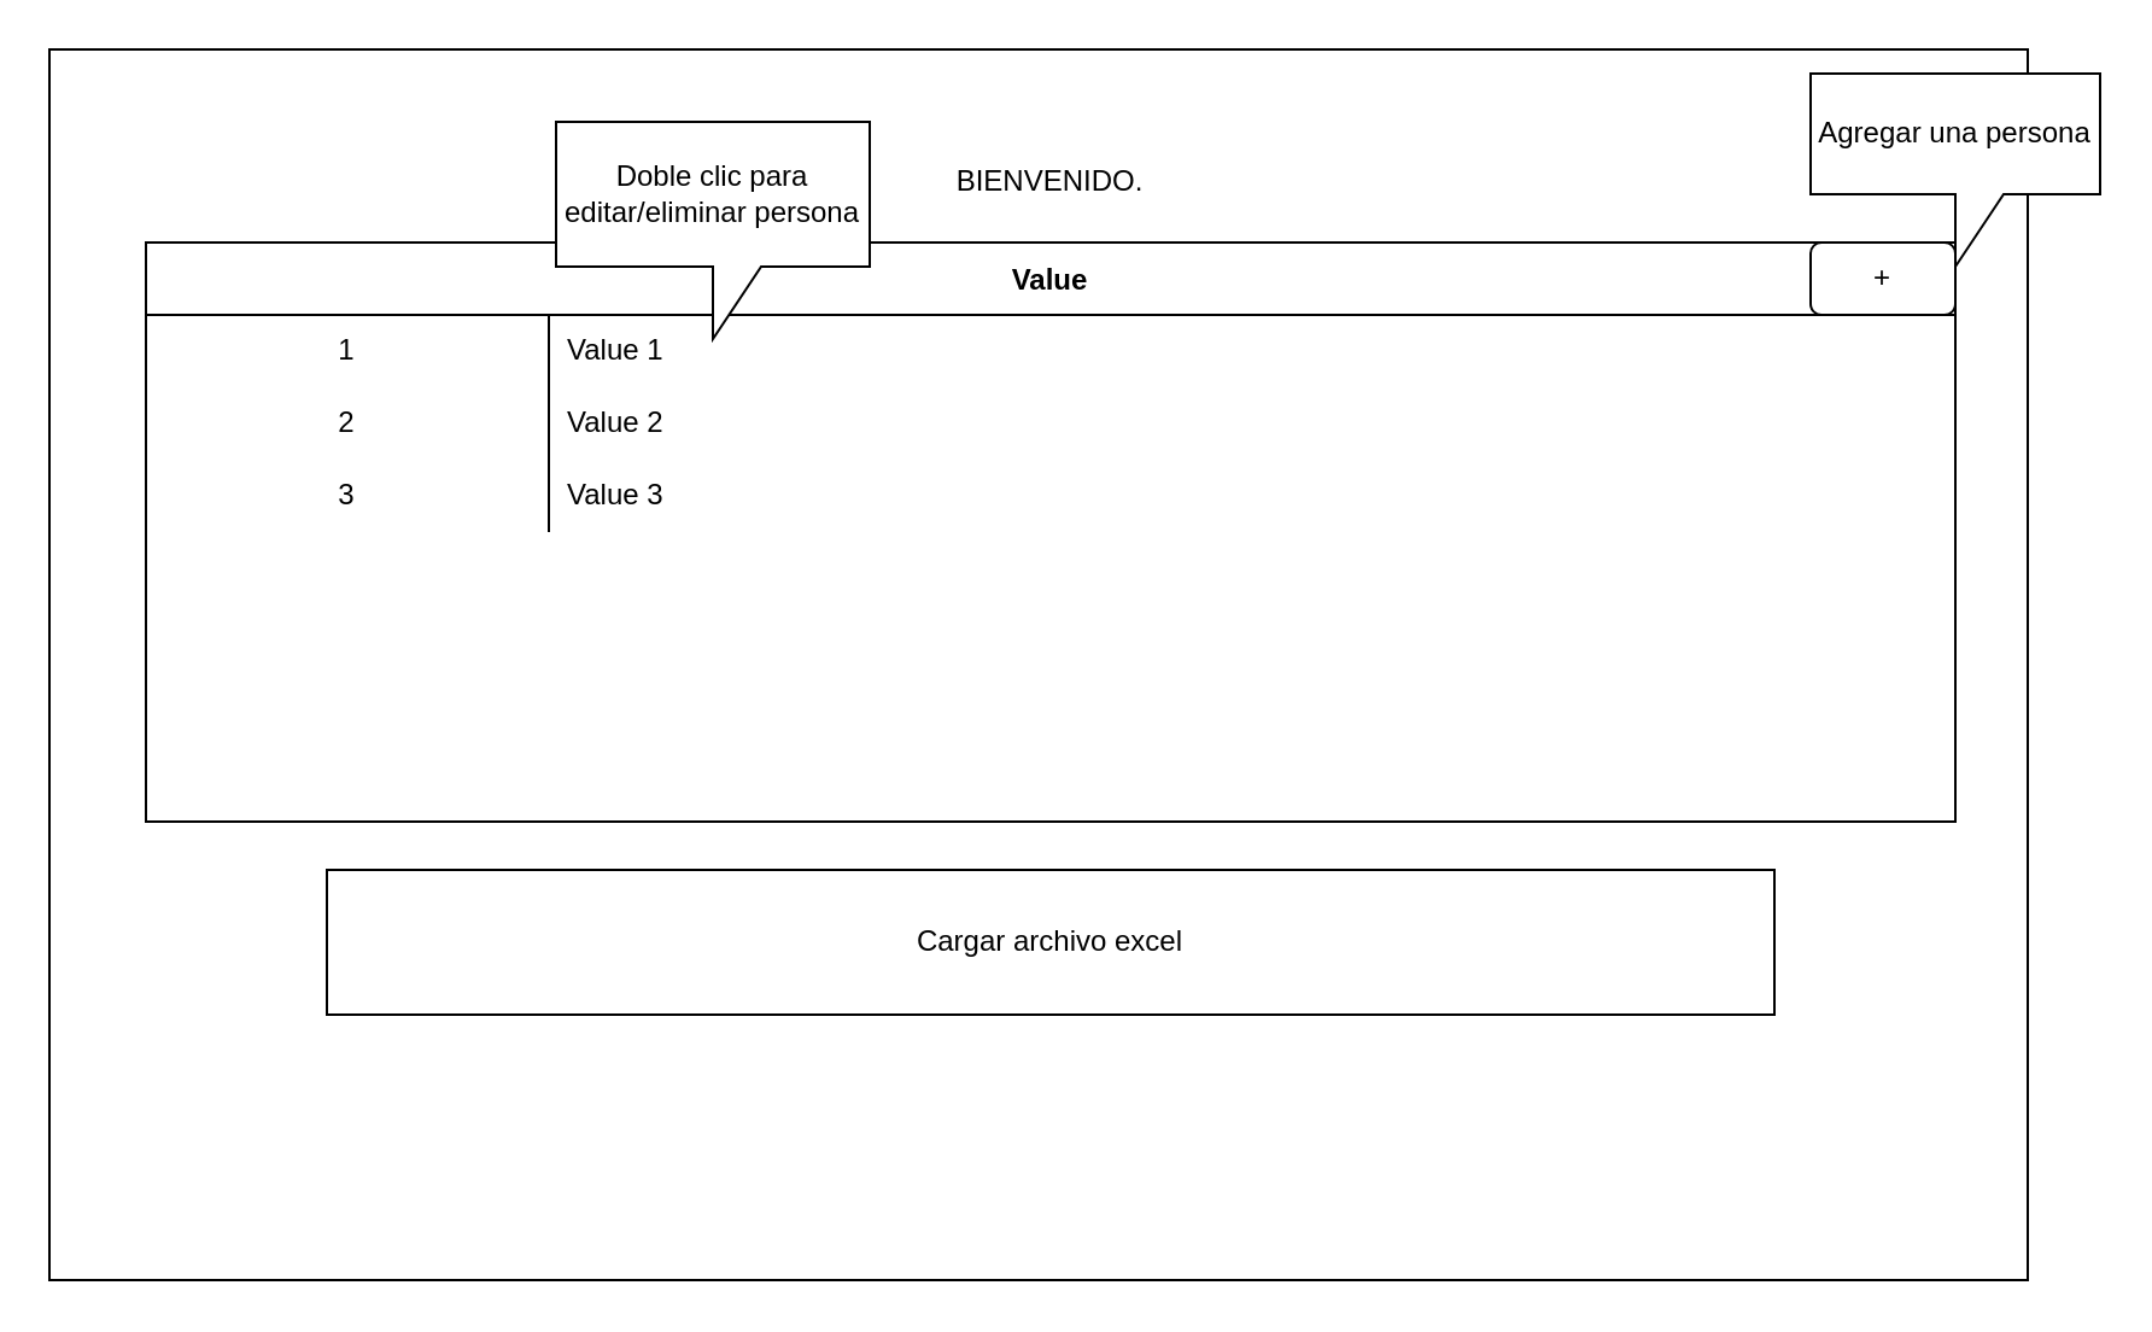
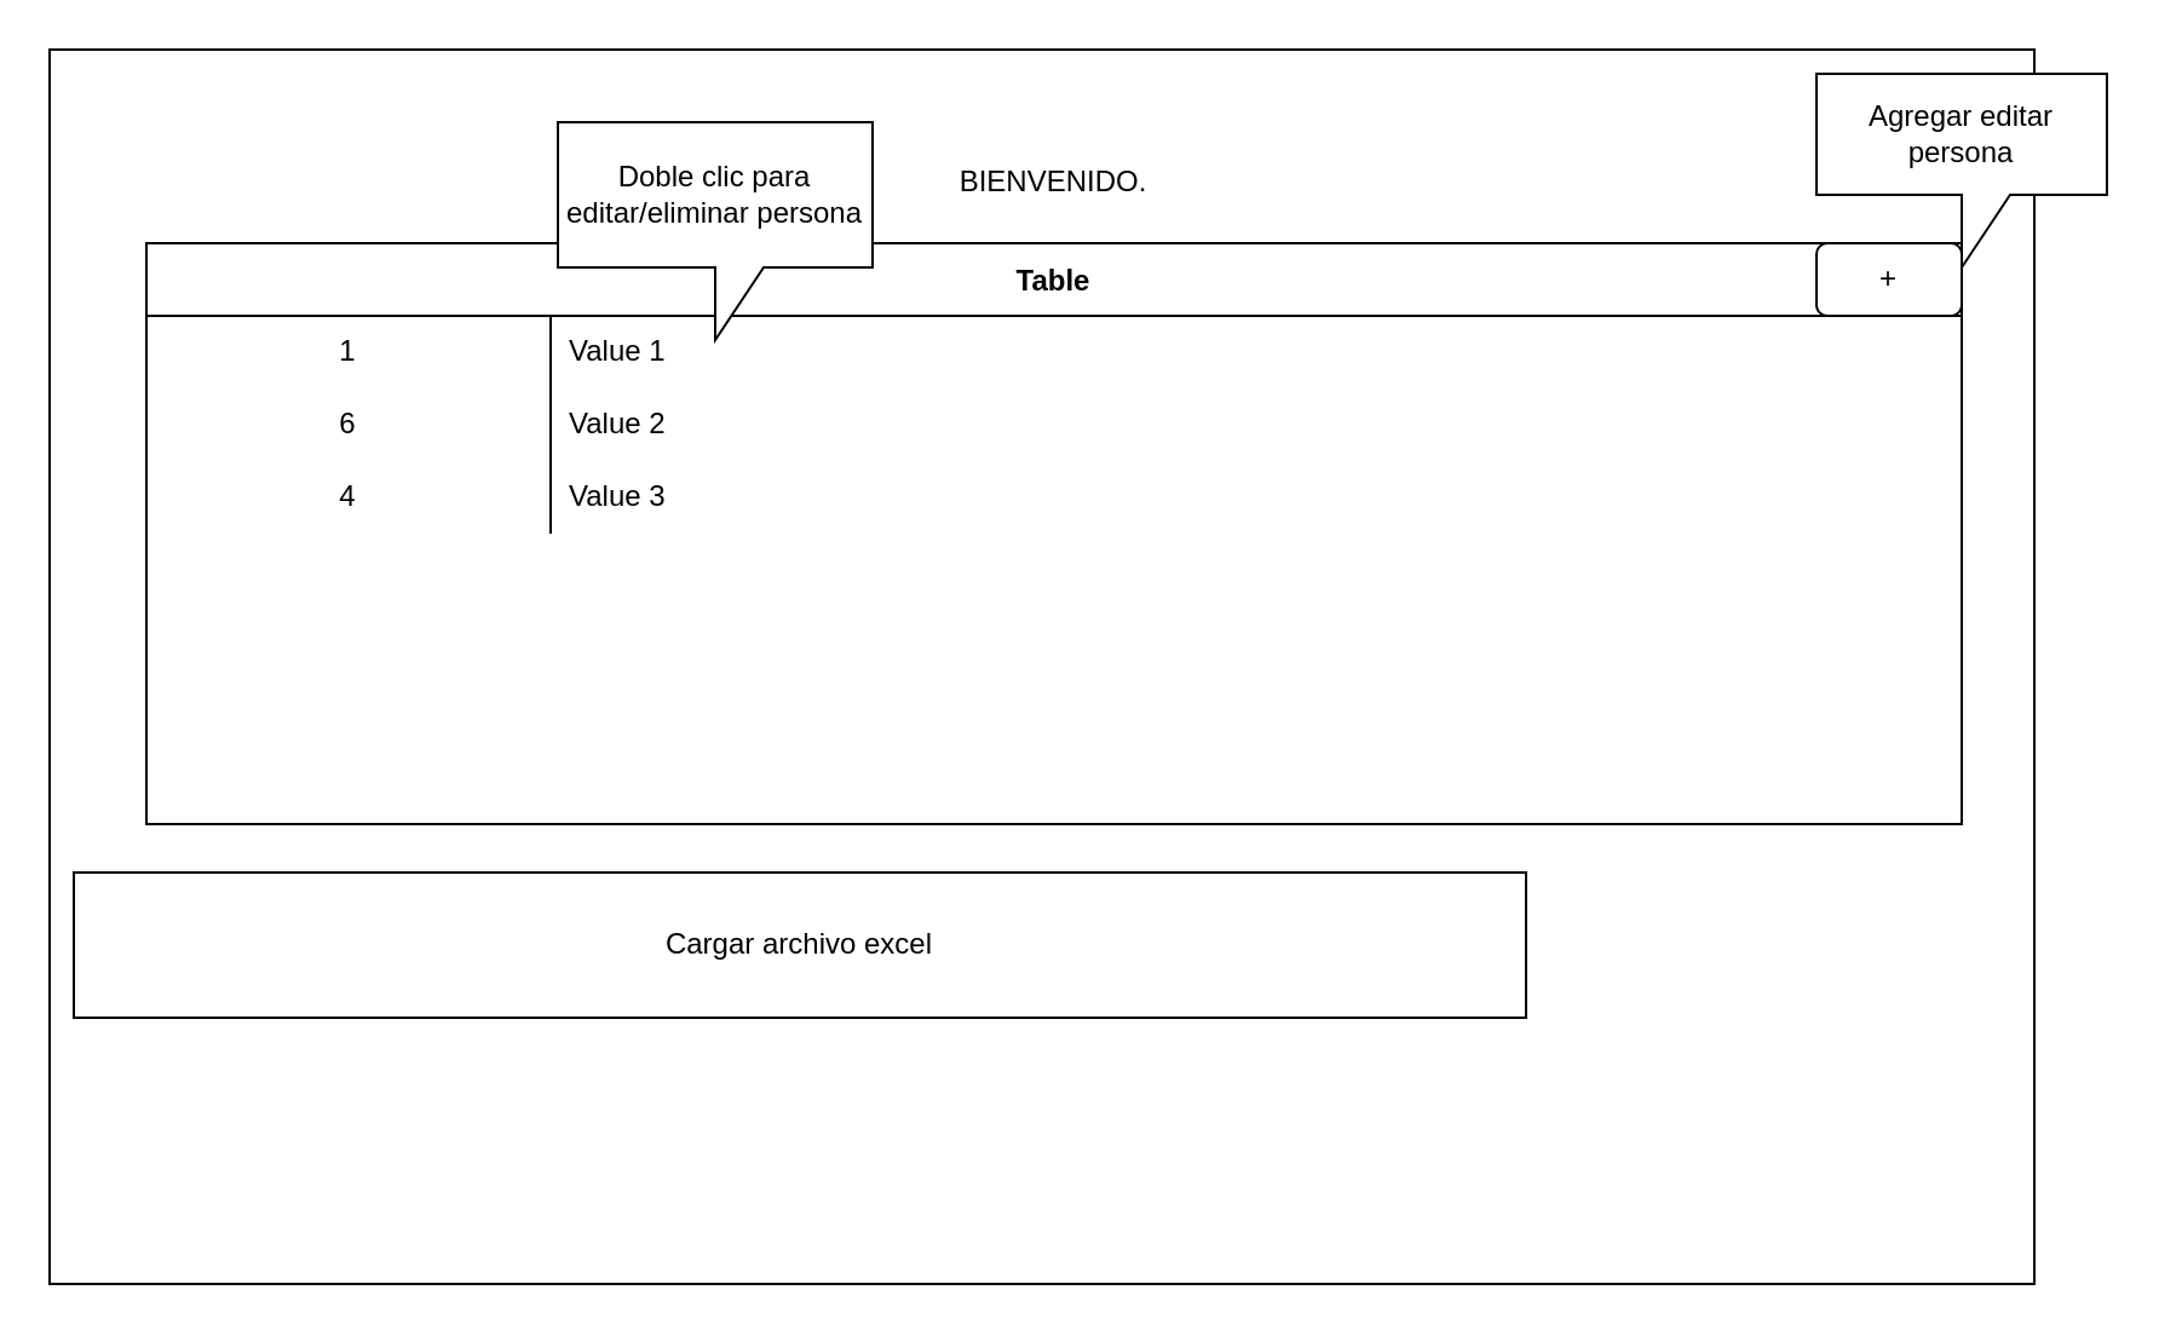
  <mxCell id="0" />
  <mxCell id="1" parent="0" />
  <mxCell id="2" value="" style="rounded=0;whiteSpace=wrap;html=1;" vertex="1" parent="1"><mxGeometry x="20" y="20" width="820" height="510" as="geometry" /></mxCell>
  <mxCell id="3" value="BIENVENIDO." style="text;html=1;strokeColor=none;fillColor=none;align=center;verticalAlign=middle;whiteSpace=wrap;rounded=0;" vertex="1" parent="1"><mxGeometry x="310" y="60" width="250" height="30" as="geometry" /></mxCell>
- <mxCell id="4" value="Value" style="shape=table;startSize=30;container=1;collapsible=0;childLayout=tableLayout;fixedRows=1;rowLines=0;fontStyle=1;" vertex="1" parent="1"><mxGeometry x="60" y="100" width="750" height="240" as="geometry" /></mxCell>
+ <mxCell id="4" value="Table" style="shape=table;startSize=30;container=1;collapsible=0;childLayout=tableLayout;fixedRows=1;rowLines=0;fontStyle=1;" vertex="1" parent="1"><mxGeometry x="60" y="100" width="750" height="240" as="geometry" /></mxCell>
  <mxCell id="5" value="" style="shape=tableRow;horizontal=0;startSize=0;swimlaneHead=0;swimlaneBody=0;top=0;left=0;bottom=0;right=0;collapsible=0;dropTarget=0;fillColor=none;points=[[0,0.5],[1,0.5]];portConstraint=eastwest;" vertex="1" parent="4"><mxGeometry y="30" width="750" height="30" as="geometry" /></mxCell>
  <mxCell id="6" value="1" style="shape=partialRectangle;html=1;whiteSpace=wrap;connectable=0;fillColor=none;top=0;left=0;bottom=0;right=0;overflow=hidden;pointerEvents=1;" vertex="1" parent="5"><mxGeometry width="167" height="30" as="geometry"><mxRectangle width="167" height="30" as="alternateBounds" /></mxGeometry></mxCell>
  <mxCell id="7" value="Value 1" style="shape=partialRectangle;html=1;whiteSpace=wrap;connectable=0;fillColor=none;top=0;left=0;bottom=0;right=0;align=left;spacingLeft=6;overflow=hidden;" vertex="1" parent="5"><mxGeometry x="167" width="583" height="30" as="geometry"><mxRectangle width="583" height="30" as="alternateBounds" /></mxGeometry></mxCell>
  <mxCell id="8" value="" style="shape=tableRow;horizontal=0;startSize=0;swimlaneHead=0;swimlaneBody=0;top=0;left=0;bottom=0;right=0;collapsible=0;dropTarget=0;fillColor=none;points=[[0,0.5],[1,0.5]];portConstraint=eastwest;" vertex="1" parent="4"><mxGeometry y="60" width="750" height="30" as="geometry" /></mxCell>
- <mxCell id="9" value="2" style="shape=partialRectangle;html=1;whiteSpace=wrap;connectable=0;fillColor=none;top=0;left=0;bottom=0;right=0;overflow=hidden;" vertex="1" parent="8"><mxGeometry width="167" height="30" as="geometry"><mxRectangle width="167" height="30" as="alternateBounds" /></mxGeometry></mxCell>
+ <mxCell id="9" value="6" style="shape=partialRectangle;html=1;whiteSpace=wrap;connectable=0;fillColor=none;top=0;left=0;bottom=0;right=0;overflow=hidden;" vertex="1" parent="8"><mxGeometry width="167" height="30" as="geometry"><mxRectangle width="167" height="30" as="alternateBounds" /></mxGeometry></mxCell>
  <mxCell id="10" value="Value 2" style="shape=partialRectangle;html=1;whiteSpace=wrap;connectable=0;fillColor=none;top=0;left=0;bottom=0;right=0;align=left;spacingLeft=6;overflow=hidden;" vertex="1" parent="8"><mxGeometry x="167" width="583" height="30" as="geometry"><mxRectangle width="583" height="30" as="alternateBounds" /></mxGeometry></mxCell>
  <mxCell id="11" value="" style="shape=tableRow;horizontal=0;startSize=0;swimlaneHead=0;swimlaneBody=0;top=0;left=0;bottom=0;right=0;collapsible=0;dropTarget=0;fillColor=none;points=[[0,0.5],[1,0.5]];portConstraint=eastwest;" vertex="1" parent="4"><mxGeometry y="90" width="750" height="30" as="geometry" /></mxCell>
- <mxCell id="12" value="3" style="shape=partialRectangle;html=1;whiteSpace=wrap;connectable=0;fillColor=none;top=0;left=0;bottom=0;right=0;overflow=hidden;" vertex="1" parent="11"><mxGeometry width="167" height="30" as="geometry"><mxRectangle width="167" height="30" as="alternateBounds" /></mxGeometry></mxCell>
+ <mxCell id="12" value="4" style="shape=partialRectangle;html=1;whiteSpace=wrap;connectable=0;fillColor=none;top=0;left=0;bottom=0;right=0;overflow=hidden;" vertex="1" parent="11"><mxGeometry width="167" height="30" as="geometry"><mxRectangle width="167" height="30" as="alternateBounds" /></mxGeometry></mxCell>
  <mxCell id="13" value="Value 3" style="shape=partialRectangle;html=1;whiteSpace=wrap;connectable=0;fillColor=none;top=0;left=0;bottom=0;right=0;align=left;spacingLeft=6;overflow=hidden;" vertex="1" parent="11"><mxGeometry x="167" width="583" height="30" as="geometry"><mxRectangle width="583" height="30" as="alternateBounds" /></mxGeometry></mxCell>
- <mxCell id="14" value="Cargar archivo excel" style="rounded=0;whiteSpace=wrap;html=1;" vertex="1" parent="1"><mxGeometry x="135" y="360" width="600" height="60" as="geometry" /></mxCell>
+ <mxCell id="14" value="Cargar archivo excel" style="rounded=0;whiteSpace=wrap;html=1;" vertex="1" parent="1"><mxGeometry x="30" y="360" width="600" height="60" as="geometry" /></mxCell>
  <mxCell id="15" value="+" style="rounded=1;whiteSpace=wrap;html=1;" vertex="1" parent="1"><mxGeometry x="750" y="100" width="60" height="30" as="geometry" /></mxCell>
- <mxCell id="16" value="Agregar una persona" style="shape=callout;whiteSpace=wrap;html=1;perimeter=calloutPerimeter;" vertex="1" parent="1"><mxGeometry x="750" y="30" width="120" height="80" as="geometry" /></mxCell>
+ <mxCell id="16" value="Agregar editar persona" style="shape=callout;whiteSpace=wrap;html=1;perimeter=calloutPerimeter;" vertex="1" parent="1"><mxGeometry x="750" y="30" width="120" height="80" as="geometry" /></mxCell>
  <mxCell id="17" value="&lt;span&gt;Doble clic para editar/eliminar persona&lt;/span&gt;" style="shape=callout;whiteSpace=wrap;html=1;perimeter=calloutPerimeter;" vertex="1" parent="1"><mxGeometry x="230" y="50" width="130" height="90" as="geometry" /></mxCell>
